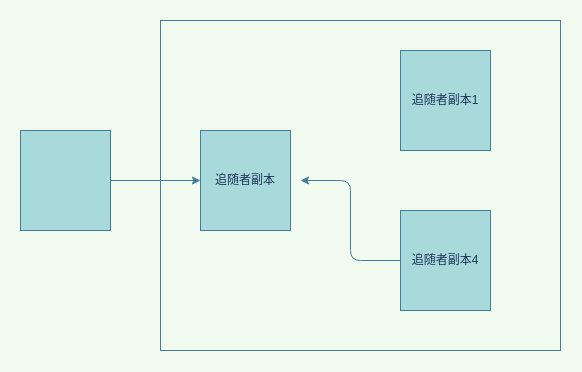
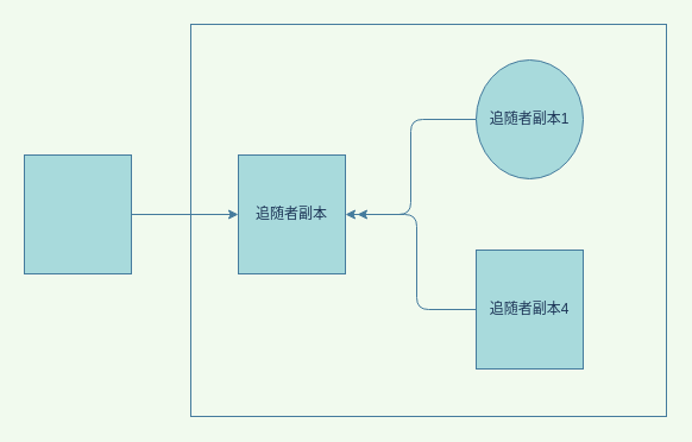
  <mxCell id="0" />
  <mxCell id="1" parent="0" />
  <mxCell id="2" value="" style="rounded=0;whiteSpace=wrap;html=1;sketch=0;fontColor=#1D3557;strokeColor=#457B9D;fillColor=none;" vertex="1" parent="1"><mxGeometry x="160" y="20" width="400" height="330" as="geometry" /></mxCell>
  <mxCell id="3" value="追随者副本" style="rounded=0;whiteSpace=wrap;html=1;fillColor=#A8DADC;strokeColor=#457B9D;fontColor=#1D3557;" vertex="1" parent="1"><mxGeometry x="200" y="130" width="90" height="100" as="geometry" /></mxCell>
- <mxCell id="5" value="追随者副本1" style="rounded=0;whiteSpace=wrap;html=1;fillColor=#A8DADC;strokeColor=#457B9D;fontColor=#1D3557;" vertex="1" parent="1"><mxGeometry x="400" y="50" width="90" height="100" as="geometry" /></mxCell>
+ <mxCell id="4" style="edgeStyle=orthogonalEdgeStyle;curved=0;rounded=1;sketch=0;orthogonalLoop=1;jettySize=auto;html=1;fontColor=#1D3557;strokeColor=#457B9D;fillColor=#A8DADC;" edge="1" parent="1" source="5" target="3"><mxGeometry relative="1" as="geometry" /></mxCell>
+ <mxCell id="5" value="追随者副本1" style="ellipse;whiteSpace=wrap;html=1;fillColor=#A8DADC;strokeColor=#457B9D;fontColor=#1D3557;" vertex="1" parent="1"><mxGeometry x="400" y="50" width="90" height="100" as="geometry" /></mxCell>
  <mxCell id="6" style="edgeStyle=orthogonalEdgeStyle;curved=0;rounded=1;sketch=0;orthogonalLoop=1;jettySize=auto;html=1;fontColor=#1D3557;strokeColor=#457B9D;fillColor=#A8DADC;" edge="1" parent="1" source="7"><mxGeometry relative="1" as="geometry"><mxPoint x="300" y="180" as="targetPoint" /><Array as="points"><mxPoint x="350" y="260" /><mxPoint x="350" y="180" /></Array></mxGeometry></mxCell>
  <mxCell id="7" value="&lt;span&gt;追随者副本4&lt;/span&gt;" style="rounded=0;whiteSpace=wrap;html=1;fillColor=#A8DADC;strokeColor=#457B9D;fontColor=#1D3557;" vertex="1" parent="1"><mxGeometry x="400" y="210" width="90" height="100" as="geometry" /></mxCell>
  <mxCell id="8" style="edgeStyle=orthogonalEdgeStyle;curved=0;rounded=1;sketch=0;orthogonalLoop=1;jettySize=auto;html=1;fontColor=#1D3557;strokeColor=#457B9D;fillColor=#A8DADC;" edge="1" parent="1" source="9" target="3"><mxGeometry relative="1" as="geometry" /></mxCell>
  <mxCell id="9" value="" style="rounded=0;whiteSpace=wrap;html=1;fillColor=#A8DADC;strokeColor=#457B9D;fontColor=#1D3557;" vertex="1" parent="1"><mxGeometry x="20" y="130" width="90" height="100" as="geometry" /></mxCell>
